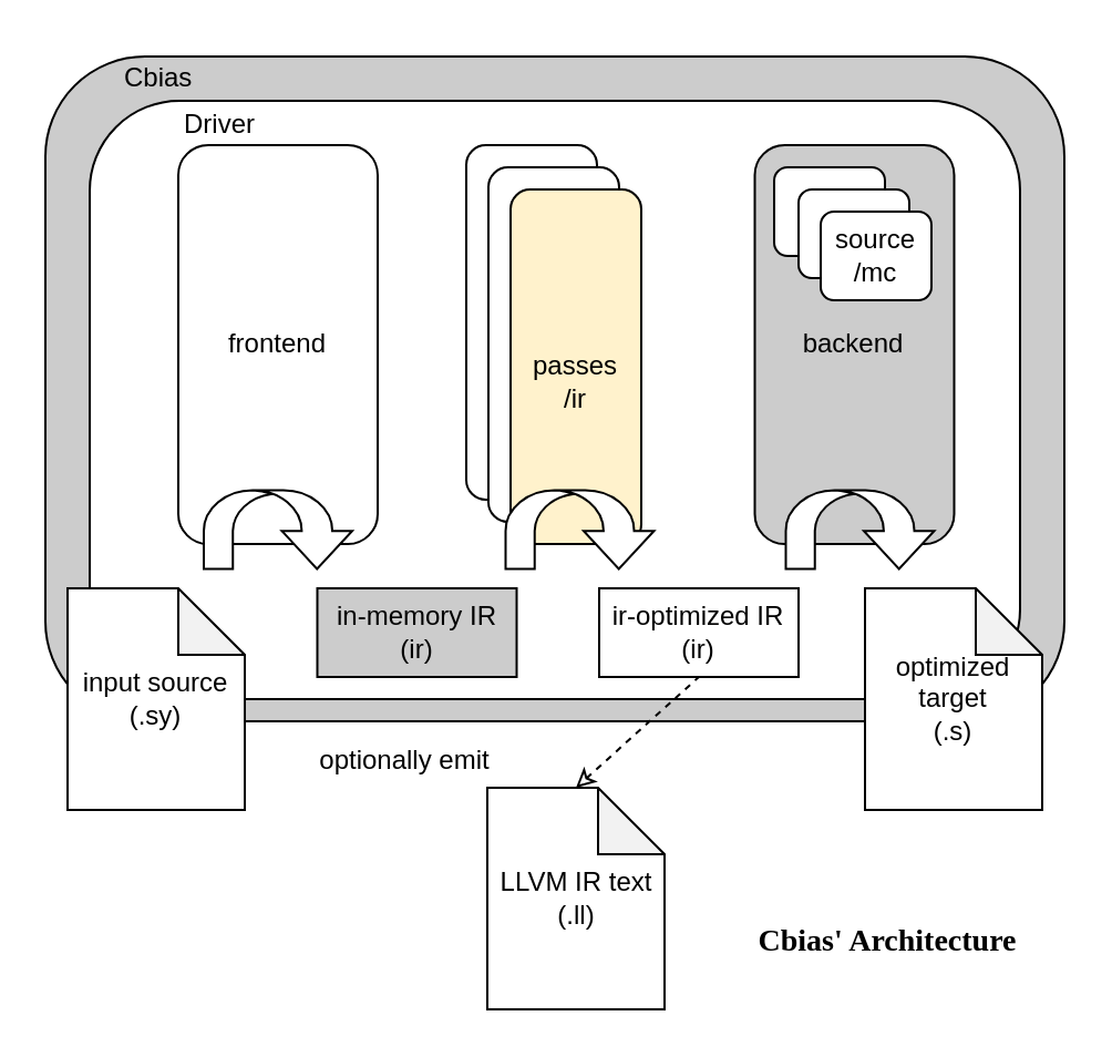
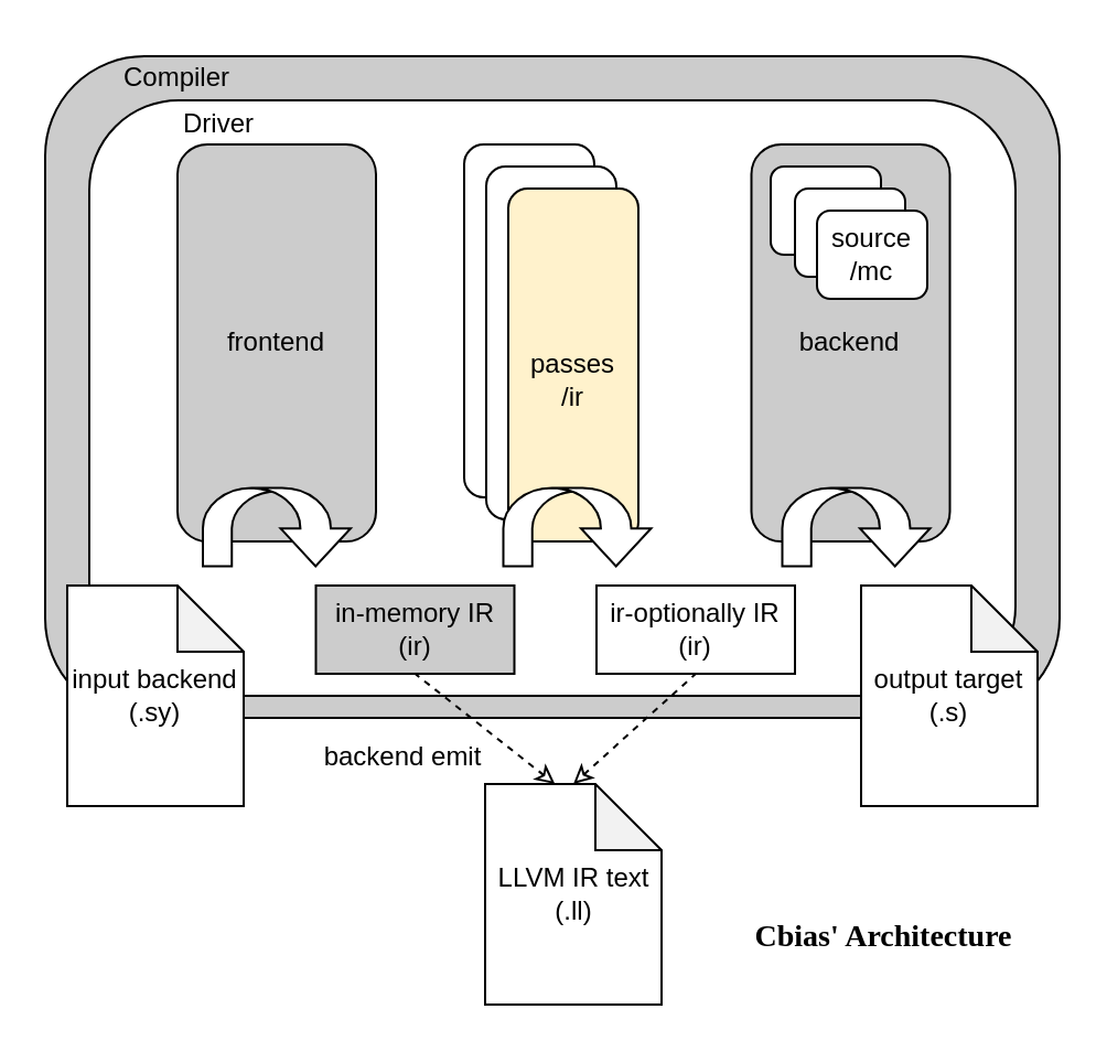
  <mxCell id="0" />
  <mxCell id="1" parent="0" />
  <mxCell id="2" value="" style="rounded=1;whiteSpace=wrap;html=1;fillColor=#CCCCCC;" vertex="1" parent="1"><mxGeometry x="20" y="25" width="460" height="300" as="geometry" /></mxCell>
  <mxCell id="3" value="" style="rounded=1;whiteSpace=wrap;html=1;" vertex="1" parent="1"><mxGeometry x="40" y="45" width="420" height="270" as="geometry" /></mxCell>
  <mxCell id="4" value="backend" style="rounded=1;whiteSpace=wrap;html=1;fillColor=#cccccc;" vertex="1" parent="1"><mxGeometry x="340.25" y="65" width="90" height="180" as="geometry" /></mxCell>
  <mxCell id="5" value="" style="rounded=1;whiteSpace=wrap;html=1;" vertex="1" parent="1"><mxGeometry x="210" y="65" width="59" height="160" as="geometry" /></mxCell>
  <mxCell id="6" value="" style="rounded=1;whiteSpace=wrap;html=1;" vertex="1" parent="1"><mxGeometry x="220" y="75" width="59" height="160" as="geometry" /></mxCell>
  <mxCell id="7" value="&lt;br&gt;passes&lt;br&gt;/ir" style="rounded=1;whiteSpace=wrap;html=1;fillColor=#fff2cc;" vertex="1" parent="1"><mxGeometry x="230" y="85" width="59" height="160" as="geometry" /></mxCell>
- <mxCell id="8" value="input source&lt;br&gt;(.sy)" style="shape=note;whiteSpace=wrap;html=1;backgroundOutline=1;darkOpacity=0.05;" vertex="1" parent="1"><mxGeometry x="30" y="265" width="80" height="100" as="geometry" /></mxCell>
- <mxCell id="9" value="optimized target&lt;br&gt;(.s)" style="shape=note;whiteSpace=wrap;html=1;backgroundOutline=1;darkOpacity=0.05;" vertex="1" parent="1"><mxGeometry x="390" y="265" width="80" height="100" as="geometry" /></mxCell>
+ <mxCell id="8" value="input backend&lt;br&gt;(.sy)" style="shape=note;whiteSpace=wrap;html=1;backgroundOutline=1;darkOpacity=0.05;" vertex="1" parent="1"><mxGeometry x="30" y="265" width="80" height="100" as="geometry" /></mxCell>
+ <mxCell id="9" value="output target&lt;br&gt;(.s)" style="shape=note;whiteSpace=wrap;html=1;backgroundOutline=1;darkOpacity=0.05;" vertex="1" parent="1"><mxGeometry x="390" y="265" width="80" height="100" as="geometry" /></mxCell>
  <mxCell id="10" value="LLVM IR text&lt;br&gt;(.ll)" style="shape=note;whiteSpace=wrap;html=1;backgroundOutline=1;darkOpacity=0.05;" vertex="1" parent="1"><mxGeometry x="219.5" y="355" width="80" height="100" as="geometry" /></mxCell>
  <mxCell id="11" value="Driver" style="text;html=1;align=left;verticalAlign=middle;resizable=0;points=[];autosize=1;strokeColor=none;fillColor=none;" vertex="1" parent="1"><mxGeometry x="81" y="41" width="60" height="30" as="geometry" /></mxCell>
  <mxCell id="12" value="" style="rounded=1;whiteSpace=wrap;html=1;" vertex="1" parent="1"><mxGeometry x="349" y="75" width="50" height="40" as="geometry" /></mxCell>
  <mxCell id="13" value="" style="rounded=1;whiteSpace=wrap;html=1;" vertex="1" parent="1"><mxGeometry x="360" y="85" width="50" height="40" as="geometry" /></mxCell>
  <mxCell id="14" value="source&lt;br&gt;/mc" style="rounded=1;whiteSpace=wrap;html=1;" vertex="1" parent="1"><mxGeometry x="370" y="95" width="50" height="40" as="geometry" /></mxCell>
- <mxCell id="15" value="Cbias" style="text;html=1;align=left;verticalAlign=middle;resizable=0;points=[];autosize=1;strokeColor=none;fillColor=none;" vertex="1" parent="1"><mxGeometry x="54" y="20" width="70" height="30" as="geometry" /></mxCell>
- <mxCell id="17" value="frontend" style="rounded=1;whiteSpace=wrap;html=1;" vertex="1" parent="1"><mxGeometry x="80" y="65" width="90" height="180" as="geometry" /></mxCell>
+ <mxCell id="15" value="Compiler" style="text;html=1;align=left;verticalAlign=middle;resizable=0;points=[];autosize=1;strokeColor=none;fillColor=none;" vertex="1" parent="1"><mxGeometry x="54" y="20" width="70" height="30" as="geometry" /></mxCell>
+ <mxCell id="16" value="" style="endArrow=none;dashed=1;html=1;rounded=0;fontSize=8;startArrow=classic;startFill=0;exitX=0.396;exitY=0;exitDx=0;exitDy=0;exitPerimeter=0;strokeColor=default;entryX=0.5;entryY=1;entryDx=0;entryDy=0;" edge="1" parent="1" source="10" target="21"><mxGeometry width="50" height="50" relative="1" as="geometry"><mxPoint x="240" y="455" as="sourcePoint" /><mxPoint x="190" y="395" as="targetPoint" /></mxGeometry></mxCell>
+ <mxCell id="17" value="frontend" style="rounded=1;whiteSpace=wrap;html=1;fillColor=#cccccc;" vertex="1" parent="1"><mxGeometry x="80" y="65" width="90" height="180" as="geometry" /></mxCell>
  <mxCell id="18" value="" style="shape=mxgraph.arrows.u_turn_left_arrow;html=1;verticalLabelPosition=bottom;verticalAlign=top;strokeWidth=1;strokeColor=#000000;fontSize=12;fillColor=#FFFFFF;rotation=-90;" vertex="1" parent="1"><mxGeometry x="107.25" y="205" width="35.5" height="67" as="geometry" /></mxCell>
  <mxCell id="19" value="" style="shape=mxgraph.arrows.u_turn_left_arrow;html=1;verticalLabelPosition=bottom;verticalAlign=top;strokeWidth=1;strokeColor=#000000;fontSize=12;fillColor=#FFFFFF;rotation=-90;" vertex="1" parent="1"><mxGeometry x="243.5" y="205" width="35.5" height="67" as="geometry" /></mxCell>
  <mxCell id="20" value="" style="shape=mxgraph.arrows.u_turn_left_arrow;html=1;verticalLabelPosition=bottom;verticalAlign=top;strokeWidth=1;strokeColor=#000000;fontSize=12;fillColor=#FFFFFF;rotation=-90;" vertex="1" parent="1"><mxGeometry x="370" y="205" width="35.5" height="67" as="geometry" /></mxCell>
  <mxCell id="21" value="in-memory IR&lt;br&gt;(ir)" style="rounded=0;whiteSpace=wrap;html=1;strokeColor=#000000;strokeWidth=1;fontSize=12;fillColor=#cccccc;" vertex="1" parent="1"><mxGeometry x="142.75" y="265" width="90" height="40" as="geometry" /></mxCell>
- <mxCell id="22" value="ir-optimized IR&lt;br&gt;(ir)" style="rounded=0;whiteSpace=wrap;html=1;strokeColor=#000000;strokeWidth=1;fontSize=12;fillColor=#FFFFFF;" vertex="1" parent="1"><mxGeometry x="270" y="265" width="90" height="40" as="geometry" /></mxCell>
+ <mxCell id="22" value="ir-optionally IR&lt;br&gt;(ir)" style="rounded=0;whiteSpace=wrap;html=1;strokeColor=#000000;strokeWidth=1;fontSize=12;fillColor=#FFFFFF;" vertex="1" parent="1"><mxGeometry x="270" y="265" width="90" height="40" as="geometry" /></mxCell>
  <mxCell id="23" value="" style="endArrow=none;dashed=1;html=1;rounded=0;fontSize=8;startArrow=classic;startFill=0;exitX=0.5;exitY=0;exitDx=0;exitDy=0;exitPerimeter=0;strokeColor=default;entryX=0.5;entryY=1;entryDx=0;entryDy=0;" edge="1" parent="1" source="10" target="22"><mxGeometry width="50" height="50" relative="1" as="geometry"><mxPoint x="261.18" y="395" as="sourcePoint" /><mxPoint x="242.75" y="315" as="targetPoint" /></mxGeometry></mxCell>
- <mxCell id="24" value="optionally emit" style="text;html=1;align=center;verticalAlign=middle;resizable=0;points=[];autosize=1;strokeColor=none;fillColor=none;fontSize=12;" vertex="1" parent="1"><mxGeometry x="131.75" y="328" width="100" height="30" as="geometry" /></mxCell>
+ <mxCell id="24" value="backend emit" style="text;html=1;align=center;verticalAlign=middle;resizable=0;points=[];autosize=1;strokeColor=none;fillColor=none;fontSize=12;" vertex="1" parent="1"><mxGeometry x="131.75" y="328" width="100" height="30" as="geometry" /></mxCell>
  <mxCell id="25" value="&lt;b&gt;&lt;font style=&quot;font-size: 14px;&quot; face=&quot;Comic Sans MS&quot;&gt;Cbias' Architecture&lt;/font&gt;&lt;/b&gt;" style="text;html=1;align=center;verticalAlign=middle;resizable=0;points=[];autosize=1;strokeColor=none;fillColor=none;fontSize=12;" vertex="1" parent="1"><mxGeometry x="320" y="410" width="160" height="30" as="geometry" /></mxCell>
